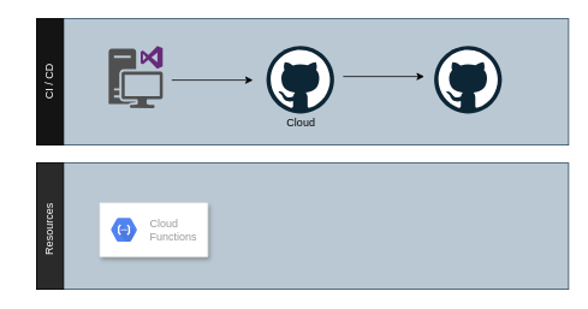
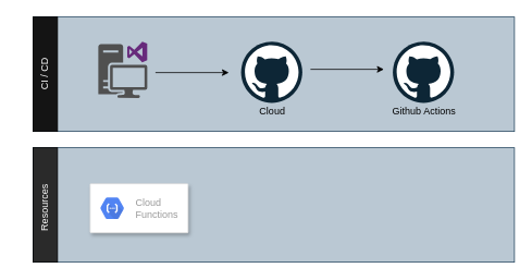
  <mxCell id="0" />
  <mxCell id="1" parent="0" />
  <mxCell id="2" value="" style="whiteSpace=wrap;html=1;fillColor=#bac8d3;strokeColor=#23445d;" parent="1" vertex="1"><mxGeometry x="40" y="180" width="590" height="140" as="geometry" /></mxCell>
  <mxCell id="3" value="" style="whiteSpace=wrap;html=1;fillColor=#bac8d3;strokeColor=#23445d;" parent="1" vertex="1"><mxGeometry x="40" y="20" width="590" height="140" as="geometry" /></mxCell>
  <mxCell id="4" style="edgeStyle=none;html=1;fontColor=#FFFFFF;" parent="1" edge="1"><mxGeometry relative="1" as="geometry"><mxPoint x="190" y="88" as="sourcePoint" /><mxPoint x="280" y="88" as="targetPoint" /></mxGeometry></mxCell>
  <mxCell id="5" value="" style="sketch=0;pointerEvents=1;shadow=0;dashed=0;html=1;strokeColor=none;fillColor=#505050;labelPosition=center;verticalLabelPosition=bottom;verticalAlign=top;outlineConnect=0;align=center;shape=mxgraph.office.devices.workstation_visual_studio;fontColor=#000000;" parent="1" vertex="1"><mxGeometry x="120" y="50" width="60" height="69" as="geometry" /></mxCell>
  <mxCell id="6" value="" style="dashed=0;outlineConnect=0;html=1;align=center;labelPosition=center;verticalLabelPosition=bottom;verticalAlign=top;shape=mxgraph.weblogos.github;fontColor=#000000;" parent="1" vertex="1"><mxGeometry x="295" y="50" width="75" height="75" as="geometry" /></mxCell>
  <mxCell id="7" value="" style="whiteSpace=wrap;html=1;fillColor=#141414;" parent="1" vertex="1"><mxGeometry x="40" y="20" width="30" height="140" as="geometry" /></mxCell>
  <mxCell id="8" value="&lt;font&gt;CI / CD&lt;/font&gt;" style="text;html=1;resizable=0;autosize=1;align=center;verticalAlign=middle;points=[];fillColor=none;strokeColor=none;rounded=0;rotation=-90;fontColor=#FFFFFF;" parent="1" vertex="1"><mxGeometry x="30" y="80" width="50" height="20" as="geometry" /></mxCell>
  <mxCell id="9" value="&lt;font color=&quot;#000000&quot;&gt;Cloud&lt;/font&gt;" style="text;html=1;resizable=0;autosize=1;align=center;verticalAlign=middle;points=[];fillColor=none;strokeColor=none;rounded=0;" parent="1" vertex="1"><mxGeometry x="307.5" y="125" width="50" height="20" as="geometry" /></mxCell>
  <mxCell id="10" value="" style="dashed=0;outlineConnect=0;html=1;align=center;labelPosition=center;verticalLabelPosition=bottom;verticalAlign=top;shape=mxgraph.weblogos.github;fontColor=#000000;" parent="1" vertex="1"><mxGeometry x="481" y="50" width="75" height="75" as="geometry" /></mxCell>
+ <mxCell id="11" value="&lt;font color=&quot;#000000&quot;&gt;Github Actions&lt;/font&gt;" style="text;html=1;resizable=0;autosize=1;align=center;verticalAlign=middle;points=[];fillColor=none;strokeColor=none;rounded=0;" parent="1" vertex="1"><mxGeometry x="473.5" y="125" width="90" height="20" as="geometry" /></mxCell>
  <mxCell id="12" style="edgeStyle=none;html=1;fontColor=#FFFFFF;" parent="1" edge="1"><mxGeometry relative="1" as="geometry"><mxPoint x="380" y="84" as="sourcePoint" /><mxPoint x="470" y="84" as="targetPoint" /></mxGeometry></mxCell>
  <mxCell id="13" value="" style="whiteSpace=wrap;html=1;fillColor=#2A2A2A;" parent="1" vertex="1"><mxGeometry x="40" y="180" width="30" height="140" as="geometry" /></mxCell>
  <mxCell id="14" value="&lt;font&gt;Resources&lt;br&gt;&lt;/font&gt;" style="text;html=1;resizable=0;autosize=1;align=center;verticalAlign=middle;points=[];fillColor=none;strokeColor=none;rounded=0;rotation=-90;fontColor=#FFFFFF;" parent="1" vertex="1"><mxGeometry x="20" y="244" width="70" height="20" as="geometry" /></mxCell>
  <mxCell id="15" value="" style="strokeColor=#dddddd;shadow=1;strokeWidth=1;rounded=1;absoluteArcSize=1;arcSize=2;fontColor=#FFFFFF;" parent="1" vertex="1"><mxGeometry x="110" y="224" width="120" height="60" as="geometry" /></mxCell>
  <mxCell id="16" value="Cloud&#10;Functions" style="sketch=0;dashed=0;connectable=0;html=1;fillColor=#5184F3;strokeColor=none;shape=mxgraph.gcp2.hexIcon;prIcon=cloud_functions;part=1;labelPosition=right;verticalLabelPosition=middle;align=left;verticalAlign=middle;spacingLeft=5;fontColor=#999999;fontSize=12;" parent="15" vertex="1"><mxGeometry y="0.5" width="44" height="39" relative="1" as="geometry"><mxPoint x="5" y="-19.5" as="offset" /></mxGeometry></mxCell>
